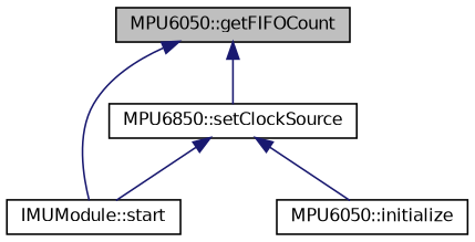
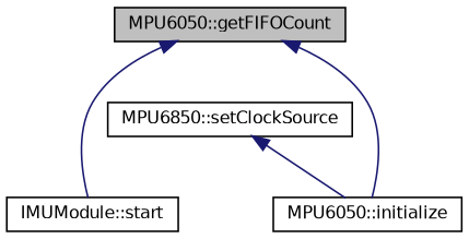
  digraph {
    rankdir=TB
    node [color=black fillcolor=white fontname=Helvetica fontsize=10 shape=record style=filled]
    edge [color=midnightblue dir=back fontname=Helvetica fontsize=10 labelfontname=Helvetica labelfontsize=10 style=solid]
    n1 [fillcolor=grey75 fontcolor=black height=0.2 label="MPU6050::getFIFOCount" width=0.4]
    n2 [height=0.2 label="MPU6850::setClockSource" width=0.4]
    n3 [height=0.2 label="IMUModule::start" width=0.4]
    n4 [height=0.2 label="MPU6050::initialize" width=0.4]
-   n1 -> n2
+   n1 -> n4
    n1 -> n3
-   n2 -> n3
    n2 -> n4
  }
